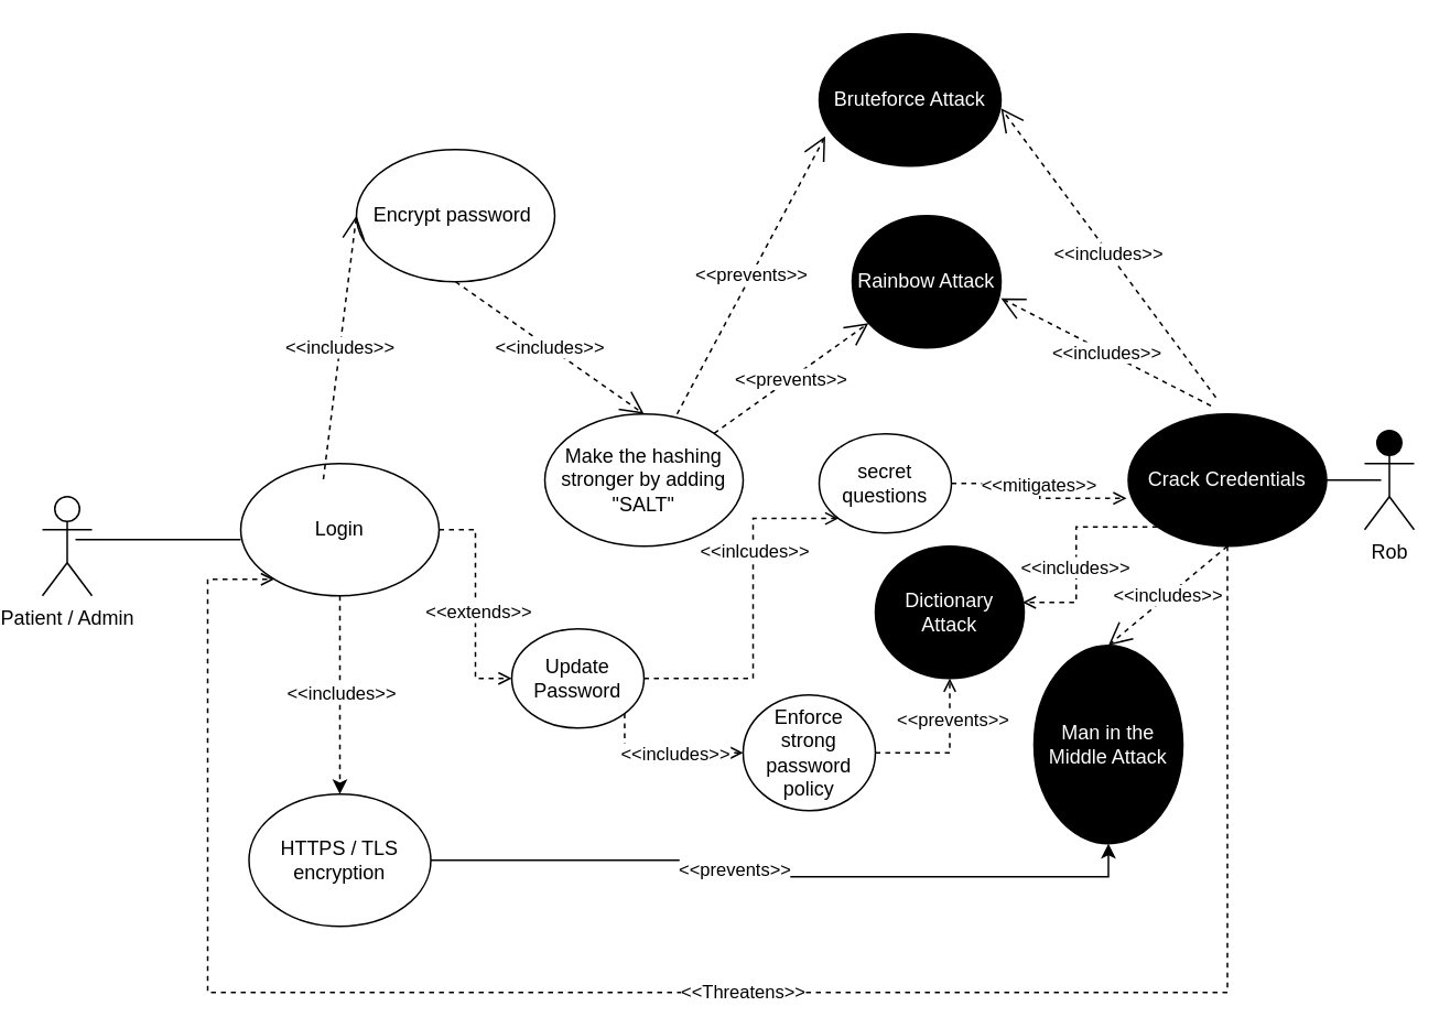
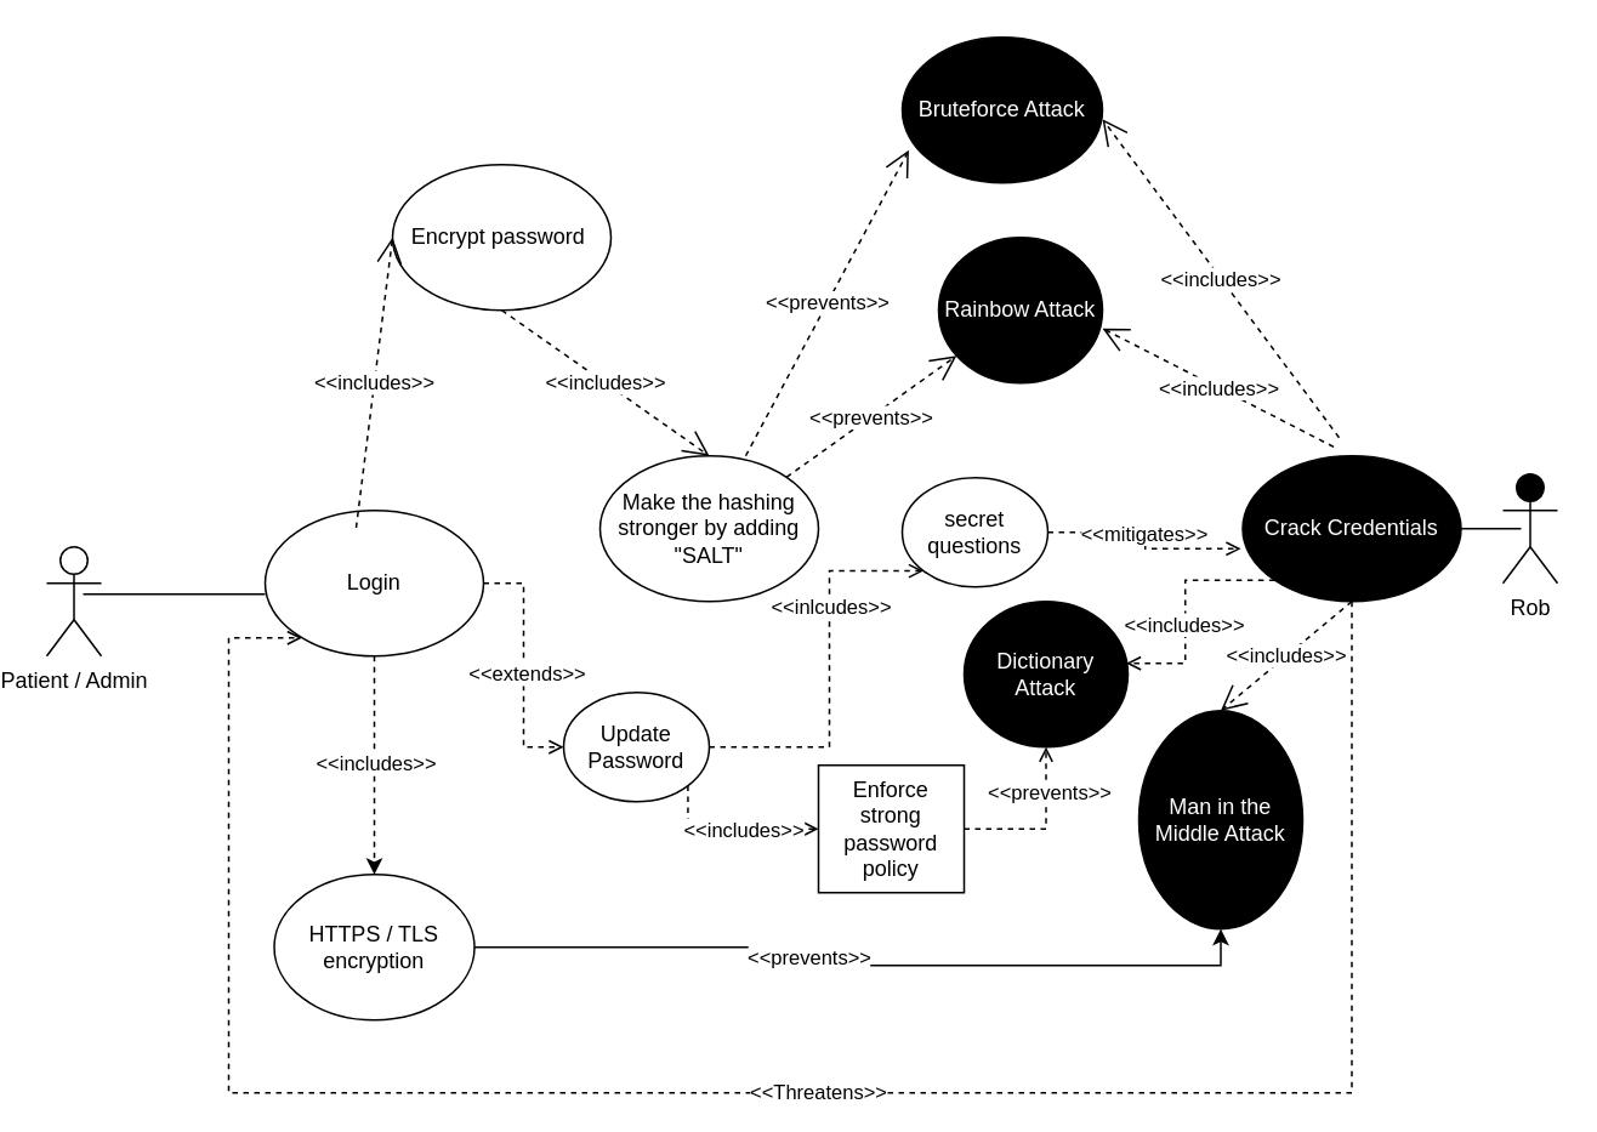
  <mxCell id="0" />
  <mxCell id="1" parent="0" />
  <mxCell id="2" value="Patient / Admin" style="shape=umlActor;verticalLabelPosition=bottom;verticalAlign=top;html=1;outlineConnect=0;" vertex="1" parent="1"><mxGeometry x="20" y="300" width="30" height="60" as="geometry" /></mxCell>
  <mxCell id="3" style="edgeStyle=orthogonalEdgeStyle;rounded=0;orthogonalLoop=1;jettySize=auto;html=1;exitX=0.5;exitY=1;exitDx=0;exitDy=0;dashed=1;" edge="1" parent="1" source="7" target="28"><mxGeometry relative="1" as="geometry" /></mxCell>
  <mxCell id="4" value="&amp;lt;&amp;lt;includes&amp;gt;&amp;gt;" style="edgeLabel;html=1;align=center;verticalAlign=middle;resizable=0;points=[];" vertex="1" connectable="0" parent="3"><mxGeometry x="-0.036" relative="1" as="geometry"><mxPoint as="offset" /></mxGeometry></mxCell>
  <mxCell id="5" style="edgeStyle=orthogonalEdgeStyle;shape=connector;rounded=0;orthogonalLoop=1;jettySize=auto;html=1;exitX=1;exitY=0.5;exitDx=0;exitDy=0;entryX=0;entryY=0.5;entryDx=0;entryDy=0;dashed=1;labelBackgroundColor=default;strokeColor=default;align=center;verticalAlign=middle;fontFamily=Helvetica;fontSize=11;fontColor=default;endArrow=open;endFill=0;" edge="1" parent="1" source="7" target="33"><mxGeometry relative="1" as="geometry" /></mxCell>
  <mxCell id="6" value="&amp;lt;&amp;lt;extends&amp;gt;&amp;gt;" style="edgeLabel;html=1;align=center;verticalAlign=middle;resizable=0;points=[];fontSize=11;fontFamily=Helvetica;fontColor=default;" vertex="1" connectable="0" parent="5"><mxGeometry x="0.067" y="1" relative="1" as="geometry"><mxPoint as="offset" /></mxGeometry></mxCell>
  <mxCell id="7" value="Login" style="ellipse;whiteSpace=wrap;html=1;" vertex="1" parent="1"><mxGeometry x="140" y="280" width="120" height="80" as="geometry" /></mxCell>
  <mxCell id="8" value="Make the hashing stronger by adding &quot;SALT&quot;" style="ellipse;whiteSpace=wrap;html=1;" vertex="1" parent="1"><mxGeometry x="324" y="250" width="120" height="80" as="geometry" /></mxCell>
  <mxCell id="9" value="Encrypt password&amp;nbsp;" style="ellipse;whiteSpace=wrap;html=1;" vertex="1" parent="1"><mxGeometry x="210" y="90" width="120" height="80" as="geometry" /></mxCell>
  <mxCell id="10" value="&amp;lt;&amp;lt;includes&amp;gt;&amp;gt;" style="endArrow=open;endSize=12;dashed=1;html=1;rounded=0;entryX=0;entryY=0.5;entryDx=0;entryDy=0;" edge="1" parent="1" target="9"><mxGeometry width="160" relative="1" as="geometry"><mxPoint x="190" y="289.5" as="sourcePoint" /><mxPoint x="350" y="289.5" as="targetPoint" /><Array as="points" /></mxGeometry></mxCell>
  <mxCell id="11" value="&amp;lt;&amp;lt;includes&amp;gt;&amp;gt;" style="endArrow=open;endSize=12;dashed=1;html=1;rounded=0;exitX=0.5;exitY=1;exitDx=0;exitDy=0;entryX=0.5;entryY=0;entryDx=0;entryDy=0;" edge="1" parent="1" source="9" target="8"><mxGeometry width="160" relative="1" as="geometry"><mxPoint x="300" y="380" as="sourcePoint" /><mxPoint x="460" y="380" as="targetPoint" /></mxGeometry></mxCell>
  <mxCell id="12" value="Rob" style="shape=umlActor;verticalLabelPosition=bottom;verticalAlign=top;html=1;outlineConnect=0;fillColor=#000000;" vertex="1" parent="1"><mxGeometry x="820" y="260" width="30" height="60" as="geometry" /></mxCell>
  <mxCell id="13" style="edgeStyle=orthogonalEdgeStyle;shape=connector;rounded=0;orthogonalLoop=1;jettySize=auto;html=1;dashed=1;labelBackgroundColor=default;strokeColor=default;align=center;verticalAlign=middle;fontFamily=Helvetica;fontSize=11;fontColor=default;endArrow=open;endFill=0;" edge="1" parent="1" source="15" target="7"><mxGeometry relative="1" as="geometry"><Array as="points"><mxPoint x="737" y="600" /><mxPoint x="120" y="600" /><mxPoint x="120" y="350" /></Array></mxGeometry></mxCell>
  <mxCell id="14" value="&amp;lt;&amp;lt;Threatens&amp;gt;&amp;gt;" style="edgeLabel;html=1;align=center;verticalAlign=middle;resizable=0;points=[];fontSize=11;fontFamily=Helvetica;fontColor=default;" vertex="1" connectable="0" parent="13"><mxGeometry x="-0.042" y="-1" relative="1" as="geometry"><mxPoint as="offset" /></mxGeometry></mxCell>
  <mxCell id="15" value="Crack Credentials" style="ellipse;whiteSpace=wrap;html=1;fillColor=#000000;fontColor=#FFFFFF;" vertex="1" parent="1"><mxGeometry x="677" y="250" width="120" height="80" as="geometry" /></mxCell>
  <mxCell id="16" value="Man in the Middle Attack" style="ellipse;whiteSpace=wrap;html=1;fillColor=#000000;fontColor=#FFFFFF;" vertex="1" parent="1"><mxGeometry x="620" y="390" width="90" height="120" as="geometry" /></mxCell>
  <mxCell id="17" value="&amp;lt;&amp;lt;includes&amp;gt;&amp;gt;" style="endArrow=open;endSize=12;dashed=1;html=1;rounded=0;exitX=0.5;exitY=1;exitDx=0;exitDy=0;entryX=0.5;entryY=0;entryDx=0;entryDy=0;" edge="1" parent="1" source="15" target="16"><mxGeometry width="160" relative="1" as="geometry"><mxPoint x="573" y="440" as="sourcePoint" /><mxPoint x="567" y="370" as="targetPoint" /></mxGeometry></mxCell>
  <mxCell id="18" value="" style="line;strokeWidth=1;fillColor=none;align=left;verticalAlign=middle;spacingTop=-1;spacingLeft=3;spacingRight=3;rotatable=0;labelPosition=right;points=[];portConstraint=eastwest;strokeColor=inherit;" vertex="1" parent="1"><mxGeometry x="40" y="322" width="100" height="8" as="geometry" /></mxCell>
  <mxCell id="19" value="" style="line;strokeWidth=1;fillColor=none;align=left;verticalAlign=middle;spacingTop=-1;spacingLeft=3;spacingRight=3;rotatable=0;labelPosition=right;points=[];portConstraint=eastwest;strokeColor=inherit;" vertex="1" parent="1"><mxGeometry x="797" y="286" width="33" height="8" as="geometry" /></mxCell>
  <mxCell id="20" value="Rainbow Attack" style="ellipse;whiteSpace=wrap;html=1;fillColor=#000000;fontColor=#FFFFFF;" vertex="1" parent="1"><mxGeometry x="510" y="130" width="90" height="80" as="geometry" /></mxCell>
  <mxCell id="21" value="&amp;lt;&amp;lt;includes&amp;gt;&amp;gt;" style="endArrow=open;endSize=12;dashed=1;html=1;rounded=0;entryX=1;entryY=0.625;entryDx=0;entryDy=0;entryPerimeter=0;exitX=0.417;exitY=-0.062;exitDx=0;exitDy=0;exitPerimeter=0;" edge="1" parent="1" source="15" target="20"><mxGeometry width="160" relative="1" as="geometry"><mxPoint x="690" y="240" as="sourcePoint" /><mxPoint x="710" y="210" as="targetPoint" /></mxGeometry></mxCell>
  <mxCell id="22" value="&amp;lt;&amp;lt;prevents&amp;gt;&amp;gt;" style="endArrow=open;endSize=12;dashed=1;html=1;rounded=0;exitX=1;exitY=0;exitDx=0;exitDy=0;" edge="1" parent="1" source="8" target="20"><mxGeometry width="160" relative="1" as="geometry"><mxPoint x="300" y="270" as="sourcePoint" /><mxPoint x="460" y="270" as="targetPoint" /></mxGeometry></mxCell>
  <mxCell id="23" value="Bruteforce Attack" style="ellipse;whiteSpace=wrap;html=1;fillColor=#000000;fontColor=#FFFFFF;" vertex="1" parent="1"><mxGeometry x="490" y="20" width="110" height="80" as="geometry" /></mxCell>
  <mxCell id="24" value="&amp;lt;&amp;lt;includes&amp;gt;&amp;gt;" style="endArrow=open;endSize=12;dashed=1;html=1;rounded=0;entryX=1;entryY=0.625;entryDx=0;entryDy=0;entryPerimeter=0;" edge="1" parent="1"><mxGeometry width="160" relative="1" as="geometry"><mxPoint x="730" y="240" as="sourcePoint" /><mxPoint x="600" y="65" as="targetPoint" /></mxGeometry></mxCell>
  <mxCell id="25" value="&amp;lt;&amp;lt;prevents&amp;gt;&amp;gt;" style="endArrow=open;endSize=12;dashed=1;html=1;rounded=0;exitX=1;exitY=0;exitDx=0;exitDy=0;entryX=0.033;entryY=0.775;entryDx=0;entryDy=0;entryPerimeter=0;" edge="1" parent="1" target="23"><mxGeometry width="160" relative="1" as="geometry"><mxPoint x="404" y="250" as="sourcePoint" /><mxPoint x="480" y="189" as="targetPoint" /></mxGeometry></mxCell>
  <mxCell id="26" style="edgeStyle=orthogonalEdgeStyle;rounded=0;orthogonalLoop=1;jettySize=auto;html=1;exitX=1;exitY=0.5;exitDx=0;exitDy=0;entryX=0.5;entryY=1;entryDx=0;entryDy=0;" edge="1" parent="1" source="28" target="16"><mxGeometry relative="1" as="geometry" /></mxCell>
  <mxCell id="27" value="&amp;lt;&amp;lt;prevents&amp;gt;&amp;gt;" style="edgeLabel;html=1;align=center;verticalAlign=middle;resizable=0;points=[];" vertex="1" connectable="0" parent="26"><mxGeometry x="-0.147" y="1" relative="1" as="geometry"><mxPoint as="offset" /></mxGeometry></mxCell>
  <mxCell id="28" value="HTTPS / TLS encryption" style="ellipse;whiteSpace=wrap;html=1;" vertex="1" parent="1"><mxGeometry x="145" y="480" width="110" height="80" as="geometry" /></mxCell>
  <mxCell id="29" style="edgeStyle=orthogonalEdgeStyle;shape=connector;rounded=0;orthogonalLoop=1;jettySize=auto;html=1;exitX=1;exitY=0.5;exitDx=0;exitDy=0;entryX=0;entryY=1;entryDx=0;entryDy=0;dashed=1;labelBackgroundColor=default;strokeColor=default;align=center;verticalAlign=middle;fontFamily=Helvetica;fontSize=11;fontColor=default;endArrow=open;endFill=0;" edge="1" parent="1" source="33" target="34"><mxGeometry relative="1" as="geometry"><Array as="points"><mxPoint x="450" y="410" /><mxPoint x="450" y="313" /></Array></mxGeometry></mxCell>
  <mxCell id="30" value="&amp;lt;&amp;lt;inlcudes&amp;gt;&amp;gt;" style="edgeLabel;html=1;align=center;verticalAlign=middle;resizable=0;points=[];fontSize=11;fontFamily=Helvetica;fontColor=default;" vertex="1" connectable="0" parent="29"><mxGeometry x="0.343" relative="1" as="geometry"><mxPoint as="offset" /></mxGeometry></mxCell>
  <mxCell id="31" style="edgeStyle=orthogonalEdgeStyle;shape=connector;rounded=0;orthogonalLoop=1;jettySize=auto;html=1;exitX=1;exitY=1;exitDx=0;exitDy=0;dashed=1;labelBackgroundColor=default;strokeColor=default;align=center;verticalAlign=middle;fontFamily=Helvetica;fontSize=11;fontColor=default;endArrow=open;endFill=0;" edge="1" parent="1" source="33" target="39"><mxGeometry relative="1" as="geometry"><Array as="points"><mxPoint x="372" y="455" /></Array></mxGeometry></mxCell>
  <mxCell id="32" value="&amp;lt;&amp;lt;includes&amp;gt;&amp;gt;" style="edgeLabel;html=1;align=center;verticalAlign=middle;resizable=0;points=[];fontSize=11;fontFamily=Helvetica;fontColor=default;" vertex="1" connectable="0" parent="31"><mxGeometry x="0.122" relative="1" as="geometry"><mxPoint as="offset" /></mxGeometry></mxCell>
  <mxCell id="33" value="Update Password" style="ellipse;whiteSpace=wrap;html=1;" vertex="1" parent="1"><mxGeometry x="304" y="380" width="80" height="60" as="geometry" /></mxCell>
  <mxCell id="34" value="secret questions" style="ellipse;whiteSpace=wrap;html=1;" vertex="1" parent="1"><mxGeometry x="490" y="262" width="80" height="60" as="geometry" /></mxCell>
  <mxCell id="35" style="edgeStyle=orthogonalEdgeStyle;shape=connector;rounded=0;orthogonalLoop=1;jettySize=auto;html=1;exitX=1;exitY=0.5;exitDx=0;exitDy=0;entryX=-0.008;entryY=0.638;entryDx=0;entryDy=0;entryPerimeter=0;dashed=1;labelBackgroundColor=default;strokeColor=default;align=center;verticalAlign=middle;fontFamily=Helvetica;fontSize=11;fontColor=default;endArrow=open;endFill=0;" edge="1" parent="1" source="34" target="15"><mxGeometry relative="1" as="geometry" /></mxCell>
  <mxCell id="36" value="&amp;lt;&amp;lt;mitigates&amp;gt;&amp;gt;" style="edgeLabel;html=1;align=center;verticalAlign=middle;resizable=0;points=[];fontSize=11;fontFamily=Helvetica;fontColor=default;" vertex="1" connectable="0" parent="35"><mxGeometry x="-0.058" y="-1" relative="1" as="geometry"><mxPoint as="offset" /></mxGeometry></mxCell>
  <mxCell id="37" style="edgeStyle=orthogonalEdgeStyle;shape=connector;rounded=0;orthogonalLoop=1;jettySize=auto;html=1;exitX=1;exitY=0.5;exitDx=0;exitDy=0;entryX=0.5;entryY=1;entryDx=0;entryDy=0;dashed=1;labelBackgroundColor=default;strokeColor=default;align=center;verticalAlign=middle;fontFamily=Helvetica;fontSize=11;fontColor=default;endArrow=open;endFill=0;" edge="1" parent="1" source="39" target="40"><mxGeometry relative="1" as="geometry" /></mxCell>
  <mxCell id="38" value="&amp;lt;&amp;lt;prevents&amp;gt;&amp;gt;" style="edgeLabel;html=1;align=center;verticalAlign=middle;resizable=0;points=[];fontSize=11;fontFamily=Helvetica;fontColor=default;" vertex="1" connectable="0" parent="37"><mxGeometry x="0.467" y="-1" relative="1" as="geometry"><mxPoint as="offset" /></mxGeometry></mxCell>
- <mxCell id="39" value="Enforce strong password policy" style="ellipse;whiteSpace=wrap;html=1;" vertex="1" parent="1"><mxGeometry x="444" y="420" width="80" height="70" as="geometry" /></mxCell>
+ <mxCell id="39" value="Enforce strong password policy" style="whiteSpace=wrap;html=1;rounded=0;" vertex="1" parent="1"><mxGeometry x="444" y="420" width="80" height="70" as="geometry" /></mxCell>
  <mxCell id="40" value="Dictionary Attack" style="ellipse;whiteSpace=wrap;html=1;fillColor=#000000;fontColor=#FFFFFF;" vertex="1" parent="1"><mxGeometry x="524" y="330" width="90" height="80" as="geometry" /></mxCell>
  <mxCell id="41" style="edgeStyle=orthogonalEdgeStyle;shape=connector;rounded=0;orthogonalLoop=1;jettySize=auto;html=1;exitX=0;exitY=1;exitDx=0;exitDy=0;entryX=0.989;entryY=0.425;entryDx=0;entryDy=0;entryPerimeter=0;dashed=1;labelBackgroundColor=default;strokeColor=default;align=center;verticalAlign=middle;fontFamily=Helvetica;fontSize=11;fontColor=default;endArrow=open;endFill=0;" edge="1" parent="1" source="15" target="40"><mxGeometry relative="1" as="geometry" /></mxCell>
  <mxCell id="42" value="&amp;lt;&amp;lt;includes&amp;gt;&amp;gt;" style="edgeLabel;html=1;align=center;verticalAlign=middle;resizable=0;points=[];fontSize=11;fontFamily=Helvetica;fontColor=default;" vertex="1" connectable="0" parent="41"><mxGeometry x="0.144" y="-1" relative="1" as="geometry"><mxPoint as="offset" /></mxGeometry></mxCell>
